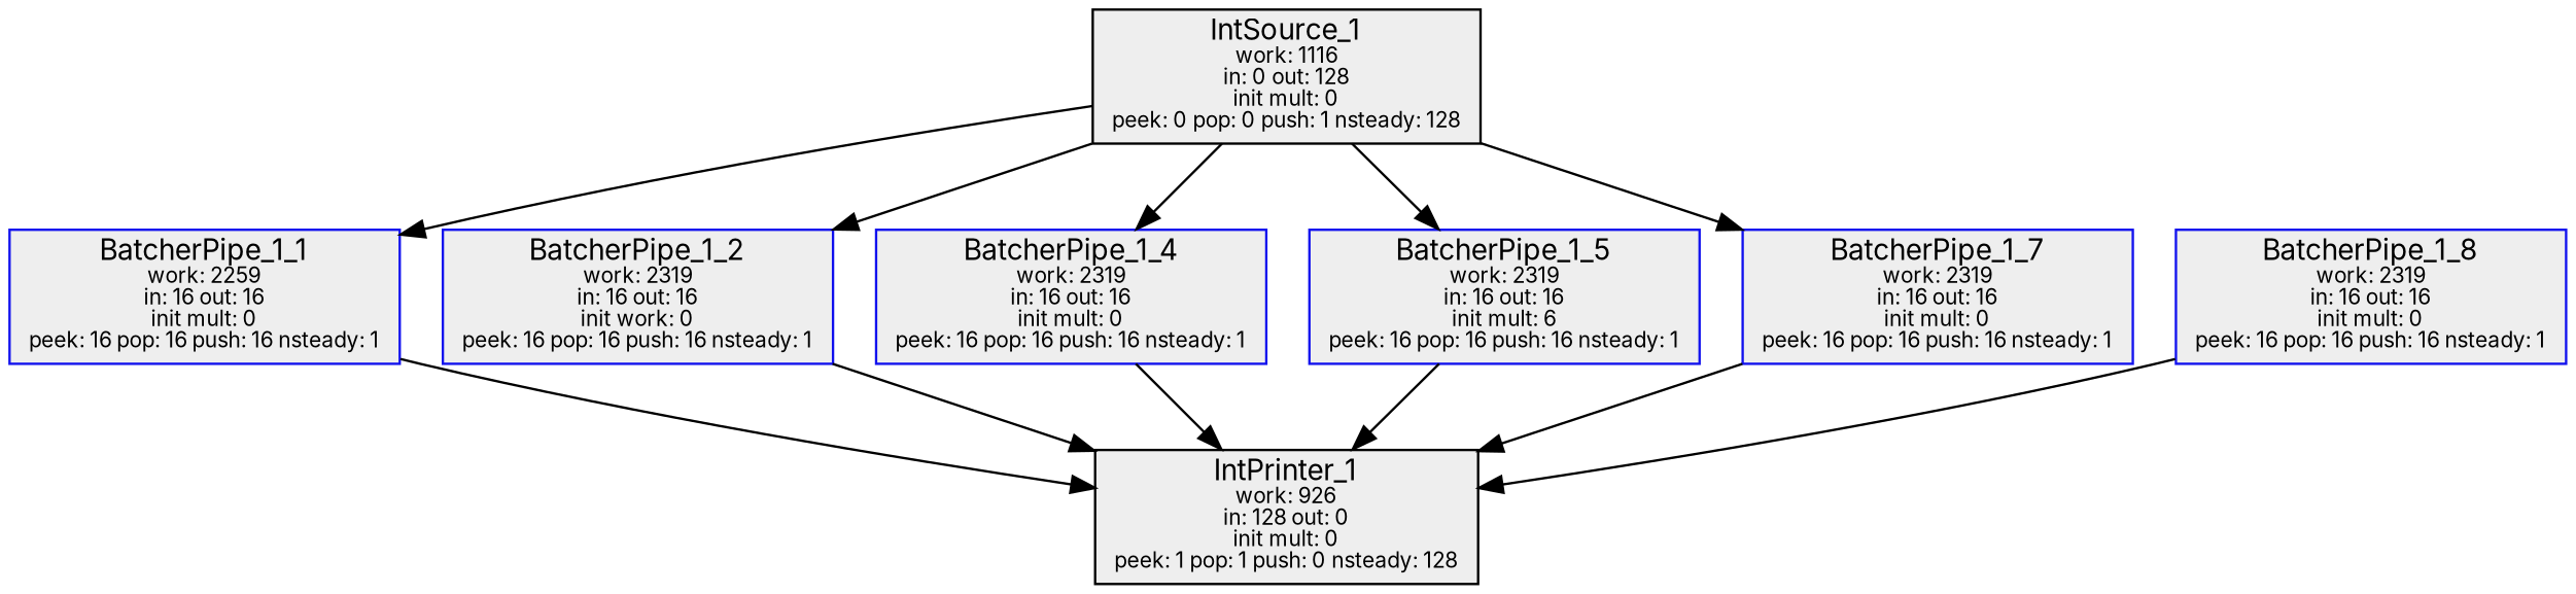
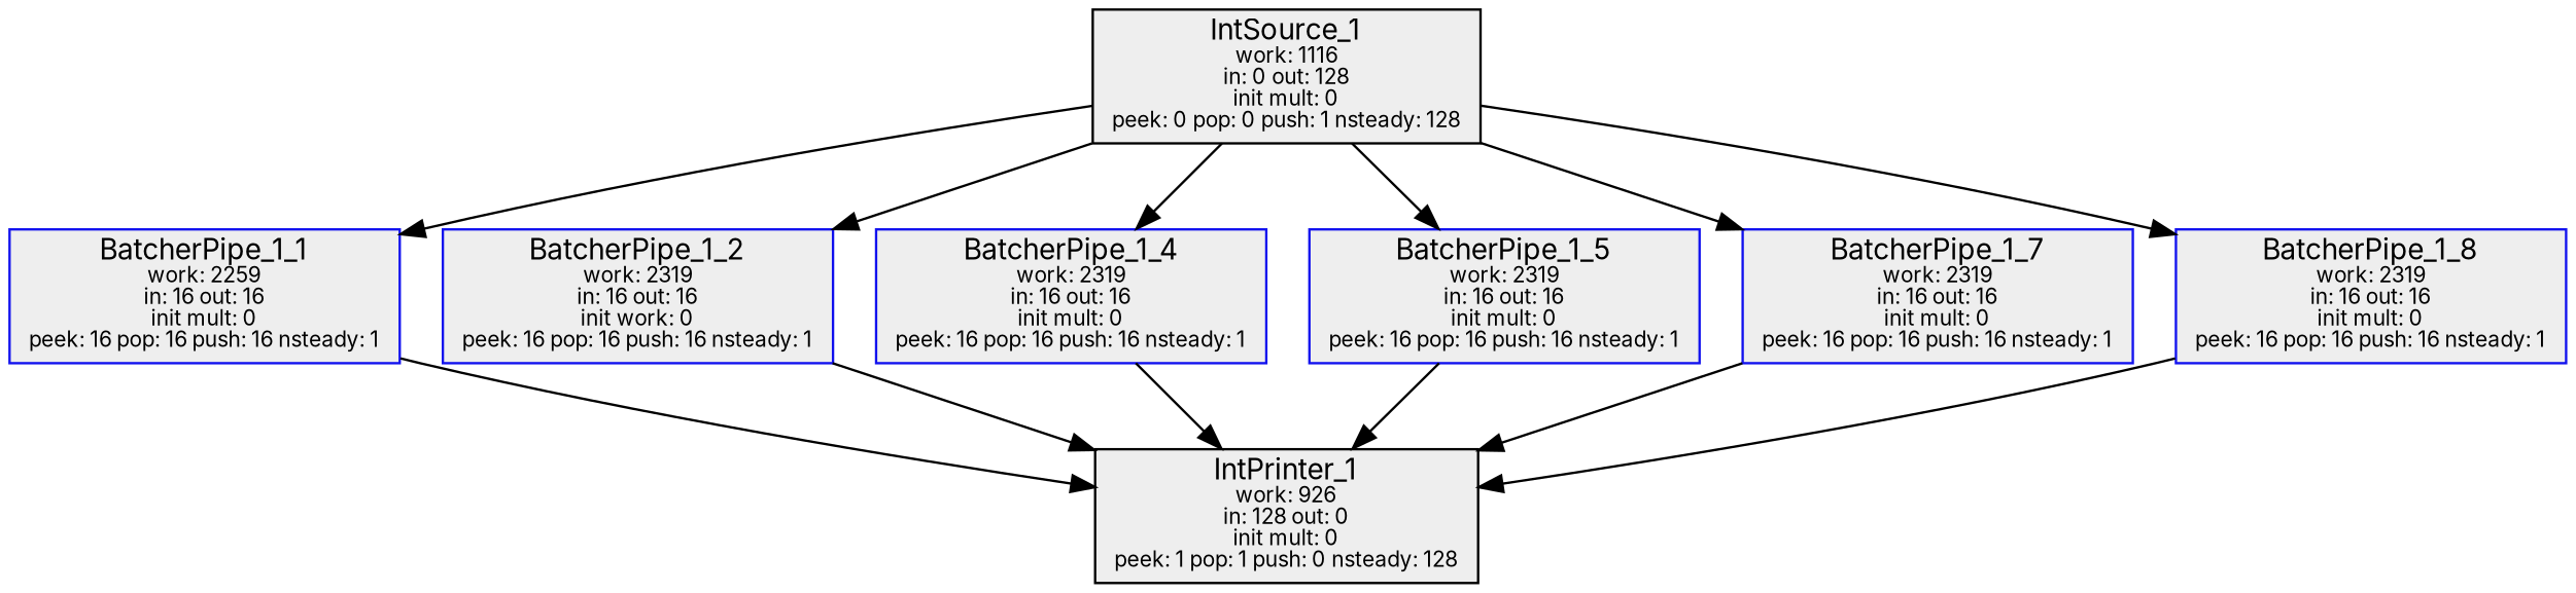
  digraph {
    fontname=Inter
    nodesep=0.25
    ranksep=0.5
    node [fillcolor="#EEEEEE" fontname=Inter shape=box style=filled color="#1111EE"]
    edge [fontname=Inter fontsize=9]
    n1 [label=<<FONT POINT-SIZE="12">IntSource_1</FONT><BR/><FONT POINT-SIZE="9">work: 1116</FONT><BR/><FONT POINT-SIZE="9">in: 0 out: 128</FONT><BR/><FONT POINT-SIZE="9">init mult: 0</FONT><BR/><FONT POINT-SIZE="9">peek: 0 pop: 0 push: 1 nsteady: 128</FONT>> color=""]
    n2 [label=<<FONT POINT-SIZE="12">BatcherPipe_1_1</FONT><BR/><FONT POINT-SIZE="9">work: 2259</FONT><BR/><FONT POINT-SIZE="9">in: 16 out: 16</FONT><BR/><FONT POINT-SIZE="9">init mult: 0</FONT><BR/><FONT POINT-SIZE="9">peek: 16 pop: 16 push: 16 nsteady: 1</FONT>>]
    n3 [label=<<FONT POINT-SIZE="12">BatcherPipe_1_2</FONT><BR/><FONT POINT-SIZE="9">work: 2319</FONT><BR/><FONT POINT-SIZE="9">in: 16 out: 16</FONT><BR/><FONT POINT-SIZE="9">init work: 0</FONT><BR/><FONT POINT-SIZE="9">peek: 16 pop: 16 push: 16 nsteady: 1</FONT>>]
    n4 [label=<<FONT POINT-SIZE="12">BatcherPipe_1_4</FONT><BR/><FONT POINT-SIZE="9">work: 2319</FONT><BR/><FONT POINT-SIZE="9">in: 16 out: 16</FONT><BR/><FONT POINT-SIZE="9">init mult: 0</FONT><BR/><FONT POINT-SIZE="9">peek: 16 pop: 16 push: 16 nsteady: 1</FONT>>]
-   n5 [label=<<FONT POINT-SIZE="12">BatcherPipe_1_5</FONT><BR/><FONT POINT-SIZE="9">work: 2319</FONT><BR/><FONT POINT-SIZE="9">in: 16 out: 16</FONT><BR/><FONT POINT-SIZE="9">init mult: 6</FONT><BR/><FONT POINT-SIZE="9">peek: 16 pop: 16 push: 16 nsteady: 1</FONT>>]
+   n5 [label=<<FONT POINT-SIZE="12">BatcherPipe_1_5</FONT><BR/><FONT POINT-SIZE="9">work: 2319</FONT><BR/><FONT POINT-SIZE="9">in: 16 out: 16</FONT><BR/><FONT POINT-SIZE="9">init mult: 0</FONT><BR/><FONT POINT-SIZE="9">peek: 16 pop: 16 push: 16 nsteady: 1</FONT>>]
    n6 [label=<<FONT POINT-SIZE="12">BatcherPipe_1_7</FONT><BR/><FONT POINT-SIZE="9">work: 2319</FONT><BR/><FONT POINT-SIZE="9">in: 16 out: 16</FONT><BR/><FONT POINT-SIZE="9">init mult: 0</FONT><BR/><FONT POINT-SIZE="9">peek: 16 pop: 16 push: 16 nsteady: 1</FONT>>]
    n7 [label=<<FONT POINT-SIZE="12">BatcherPipe_1_8</FONT><BR/><FONT POINT-SIZE="9">work: 2319</FONT><BR/><FONT POINT-SIZE="9">in: 16 out: 16</FONT><BR/><FONT POINT-SIZE="9">init mult: 0</FONT><BR/><FONT POINT-SIZE="9">peek: 16 pop: 16 push: 16 nsteady: 1</FONT>>]
    n8 [label=<<FONT POINT-SIZE="12">IntPrinter_1</FONT><BR/><FONT POINT-SIZE="9">work: 926</FONT><BR/><FONT POINT-SIZE="9">in: 128 out: 0</FONT><BR/><FONT POINT-SIZE="9">init mult: 0</FONT><BR/><FONT POINT-SIZE="9">peek: 1 pop: 1 push: 0 nsteady: 128</FONT>> color=""]
    n1 -> n2
    n1 -> n3
    n1 -> n4
    n1 -> n5
    n1 -> n6
+   n1 -> n7
    n2 -> n8
    n3 -> n8
    n4 -> n8
    n5 -> n8
    n6 -> n8
    n7 -> n8
  }
